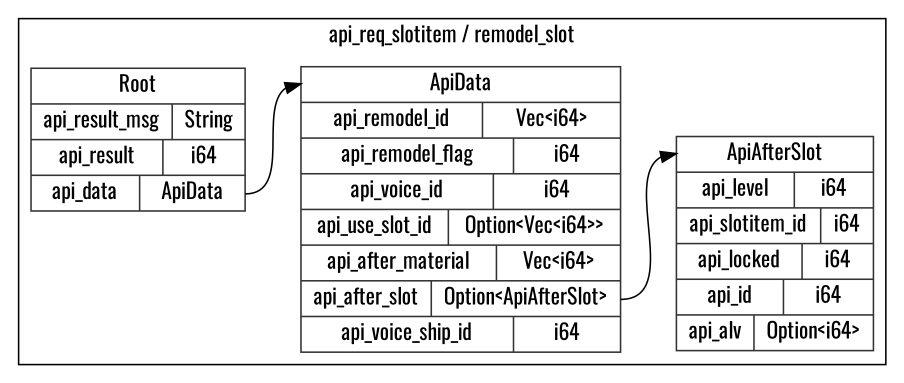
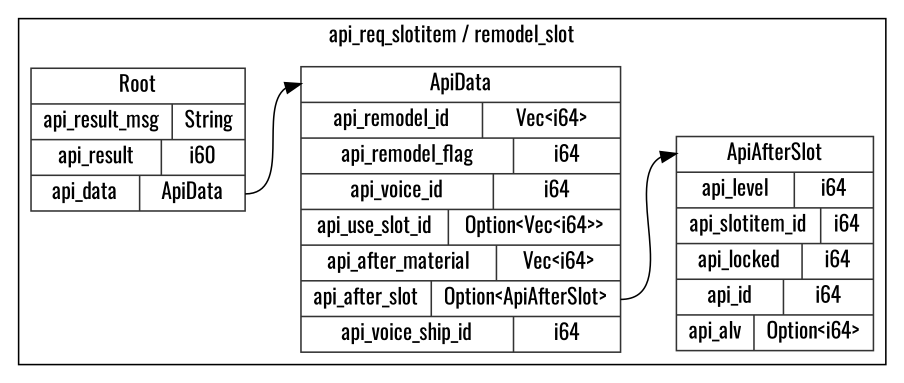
  digraph {
    fontname=Oswald
    rankdir=LR
    node [color=gray20 fontname=Oswald shape=record style=solid]
    edge [fontname=Oswald]
-   n1 [label="<Root> Root  | { api_result_msg | <api_result_msg> String } | { api_result | <api_result> i64 } | { api_data | <api_data> ApiData }"]
+   n1 [label="<Root> Root  | { api_result_msg | <api_result_msg> String } | { api_result | <api_result> i60 } | { api_data | <api_data> ApiData }"]
    n2 [label="<ApiData> ApiData  | { api_remodel_id | <api_remodel_id> Vec\<i64\> } | { api_remodel_flag | <api_remodel_flag> i64 } | { api_voice_id | <api_voice_id> i64 } | { api_use_slot_id | <api_use_slot_id> Option\<Vec\<i64\>\> } | { api_after_material | <api_after_material> Vec\<i64\> } | { api_after_slot | <api_after_slot> Option\<ApiAfterSlot\> } | { api_voice_ship_id | <api_voice_ship_id> i64 }"]
    n3 [label="<ApiAfterSlot> ApiAfterSlot  | { api_level | <api_level> i64 } | { api_slotitem_id | <api_slotitem_id> i64 } | { api_locked | <api_locked> i64 } | { api_id | <api_id> i64 } | { api_alv | <api_alv> Option\<i64\> }"]
    subgraph cluster_1 {
      label="api_req_slotitem / remodel_slot"
      n1
      n2
      n3
    }
    n1 -> n2 [headport="ApiData:w" tailport="api_data:e"]
    n2 -> n3 [headport="ApiAfterSlot:w" tailport="api_after_slot:e"]
  }
